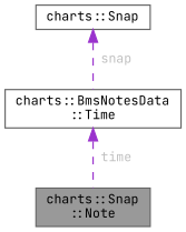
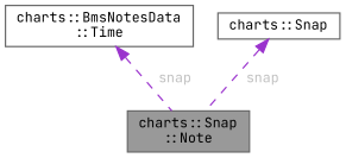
  digraph {
    fontname="JetBrains Mono"
    node [color=gray40 fillcolor=white fontname="JetBrains Mono" fontsize=10 shape=box style=filled]
    edge [color=darkorchid3 dir=back fontcolor=grey fontname="JetBrains Mono" fontsize=10 labelfontname=Helvetica labelfontsize=10 style=dashed]
    n1 [fillcolor=grey60 fontcolor=black height=0.2 label="charts::Snap\l::Note" width=0.4]
    n2 [height=0.2 label="charts::BmsNotesData\l::Time" width=0.4]
    n3 [height=0.2 label="charts::Snap" width=0.4]
-   n2 -> n1 [label=" time"]
-   n3 -> n2 [label=" snap"]
+   n2 -> n1 [label=" snap"]
+   n3 -> n1 [label=" snap"]
  }
